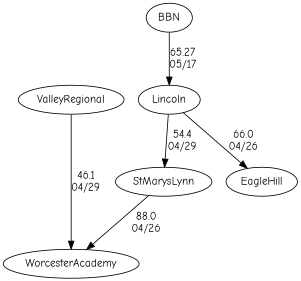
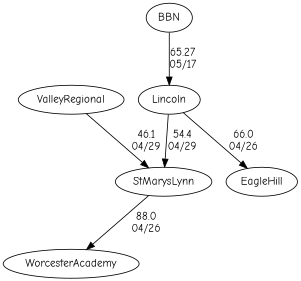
  digraph {
    fontname="Comic Neue"
    node [fontname="Comic Neue"]
    edge [fontname="Comic Neue" random=random]
    Lincoln
    StMarysLynn
    EagleHill
    WorcesterAcademy
    ValleyRegional
    BBN
    Lincoln -> StMarysLynn [label="54.4\n04/29" weight=46]
    Lincoln -> EagleHill [label="66.0\n04/26" weight=34]
    StMarysLynn -> WorcesterAcademy [label="88.0\n04/26" weight=12]
-   ValleyRegional -> WorcesterAcademy [label="46.1\n04/29" weight=54]
+   ValleyRegional -> StMarysLynn [label="46.1\n04/29" weight=54]
    BBN -> Lincoln [label="65.27\n05/17" weight=35]
  }
